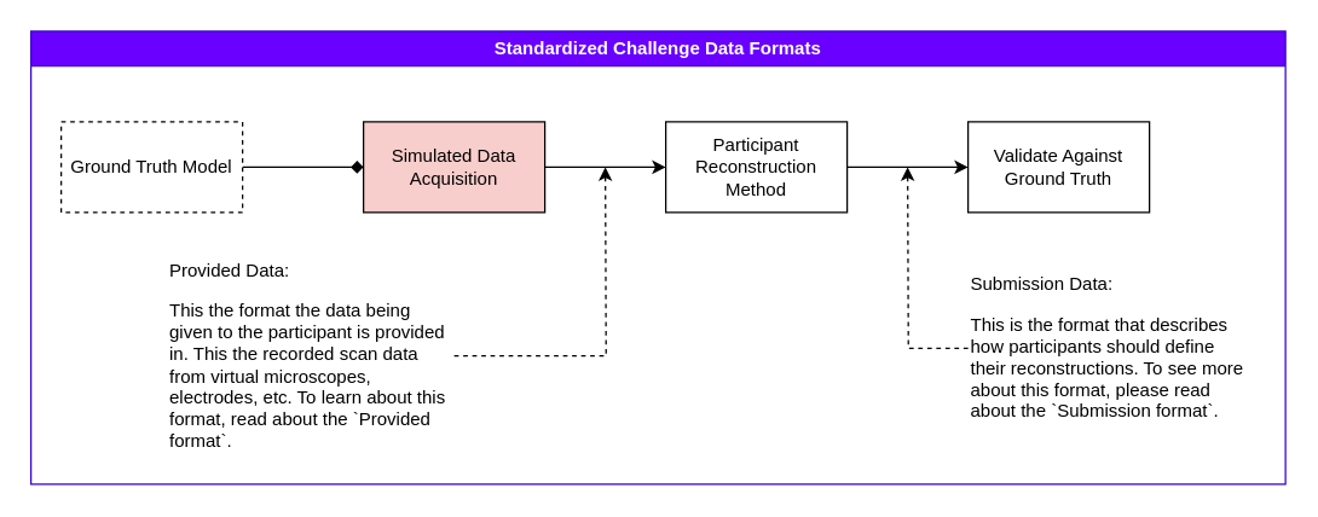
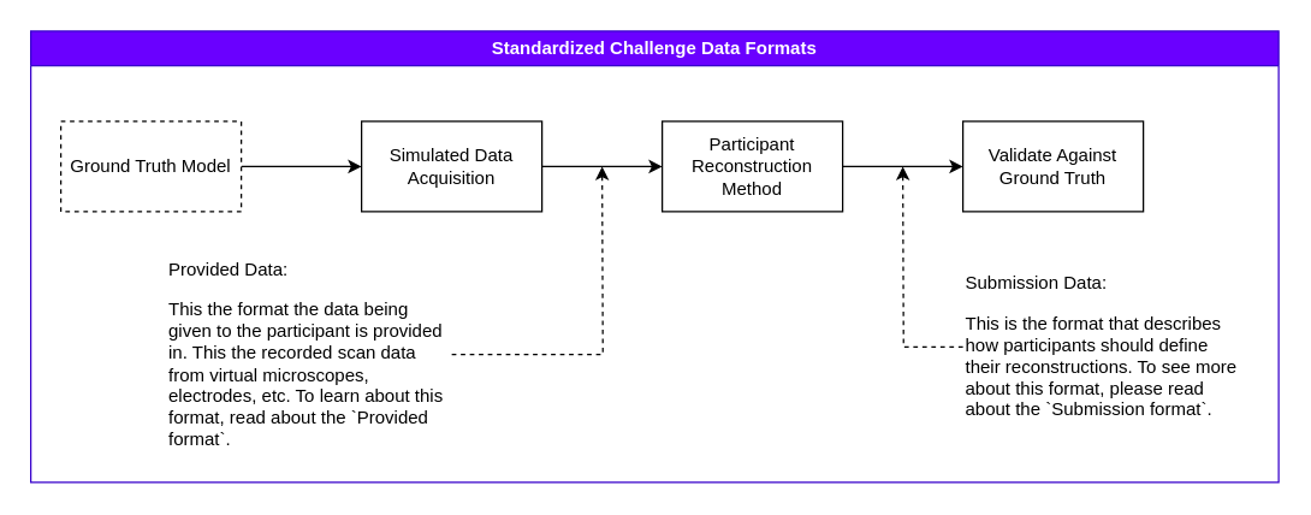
  <mxCell id="0" />
  <mxCell id="1" parent="0" />
  <mxCell id="2" value="Standardized Challenge Data Formats" style="swimlane;whiteSpace=wrap;html=1;fillColor=#6a00ff;fontColor=#ffffff;strokeColor=#3700CC;" parent="1" vertex="1"><mxGeometry x="20" y="20" width="830" height="300" as="geometry" /></mxCell>
- <mxCell id="3" style="edgeStyle=orthogonalEdgeStyle;rounded=0;orthogonalLoop=1;jettySize=auto;html=1;endArrow=diamond;" parent="2" source="4" target="6" edge="1"><mxGeometry relative="1" as="geometry" /></mxCell>
+ <mxCell id="3" style="edgeStyle=orthogonalEdgeStyle;rounded=0;orthogonalLoop=1;jettySize=auto;html=1;" parent="2" source="4" target="6" edge="1"><mxGeometry relative="1" as="geometry" /></mxCell>
  <mxCell id="4" value="Ground Truth Model" style="rounded=0;whiteSpace=wrap;html=1;dashed=1;" parent="2" vertex="1"><mxGeometry x="20" y="60" width="120" height="60" as="geometry" /></mxCell>
  <mxCell id="5" style="edgeStyle=orthogonalEdgeStyle;rounded=0;orthogonalLoop=1;jettySize=auto;html=1;entryX=0;entryY=0.5;entryDx=0;entryDy=0;" parent="2" source="6" target="8" edge="1"><mxGeometry relative="1" as="geometry"><Array as="points" /></mxGeometry></mxCell>
- <mxCell id="6" value="Simulated Data Acquisition" style="rounded=0;whiteSpace=wrap;html=1;fillColor=#f8cecc;" parent="2" vertex="1"><mxGeometry x="220" y="60" width="120" height="60" as="geometry" /></mxCell>
+ <mxCell id="6" value="Simulated Data Acquisition" style="rounded=0;whiteSpace=wrap;html=1;" parent="2" vertex="1"><mxGeometry x="220" y="60" width="120" height="60" as="geometry" /></mxCell>
  <mxCell id="7" style="edgeStyle=orthogonalEdgeStyle;rounded=0;orthogonalLoop=1;jettySize=auto;html=1;" parent="2" source="8" target="9" edge="1"><mxGeometry relative="1" as="geometry" /></mxCell>
  <mxCell id="8" value="Participant Reconstruction Method" style="rounded=0;whiteSpace=wrap;html=1;" parent="2" vertex="1"><mxGeometry x="420" y="60" width="120" height="60" as="geometry" /></mxCell>
  <mxCell id="9" value="Validate Against Ground Truth" style="rounded=0;whiteSpace=wrap;html=1;" parent="2" vertex="1"><mxGeometry x="620" y="60" width="120" height="60" as="geometry" /></mxCell>
  <mxCell id="10" style="edgeStyle=orthogonalEdgeStyle;rounded=0;orthogonalLoop=1;jettySize=auto;html=1;dashed=1;" parent="2" source="11" edge="1"><mxGeometry relative="1" as="geometry"><mxPoint x="380" y="90" as="targetPoint" /></mxGeometry></mxCell>
  <mxCell id="11" value="&lt;p style=&quot;&quot;&gt;Provided Data:&lt;/p&gt;&lt;p style=&quot;&quot;&gt;This the format the data being given to the participant is provided in. This the recorded scan data from virtual microscopes, electrodes, etc. To learn about this format, read about the `Provided format`.&lt;/p&gt;" style="text;html=1;strokeColor=none;fillColor=none;align=left;verticalAlign=middle;whiteSpace=wrap;rounded=0;" parent="2" vertex="1"><mxGeometry x="90" y="150" width="190" height="130" as="geometry" /></mxCell>
  <mxCell id="12" style="edgeStyle=orthogonalEdgeStyle;rounded=0;orthogonalLoop=1;jettySize=auto;html=1;dashed=1;" parent="2" source="13" edge="1"><mxGeometry relative="1" as="geometry"><mxPoint x="580" y="90" as="targetPoint" /></mxGeometry></mxCell>
  <mxCell id="13" value="&lt;p style=&quot;&quot;&gt;Submission Data:&lt;/p&gt;&lt;p style=&quot;&quot;&gt;This is the format that describes how participants should define their reconstructions. To see more about this format, please read about the `Submission format`.&lt;/p&gt;" style="text;html=1;strokeColor=none;fillColor=none;align=left;verticalAlign=middle;whiteSpace=wrap;rounded=0;" parent="2" vertex="1"><mxGeometry x="620" y="150" width="190" height="120" as="geometry" /></mxCell>
